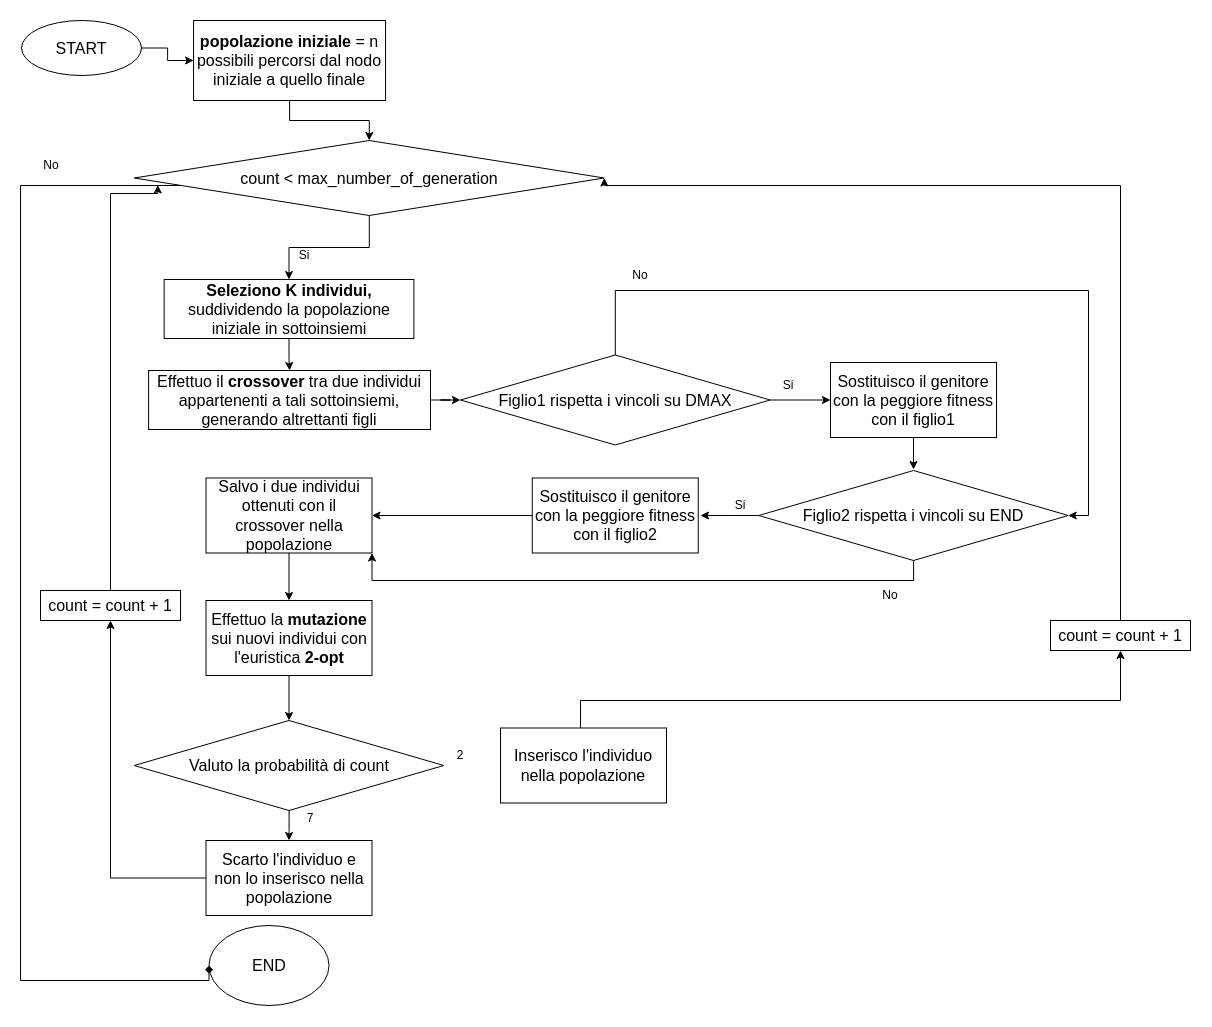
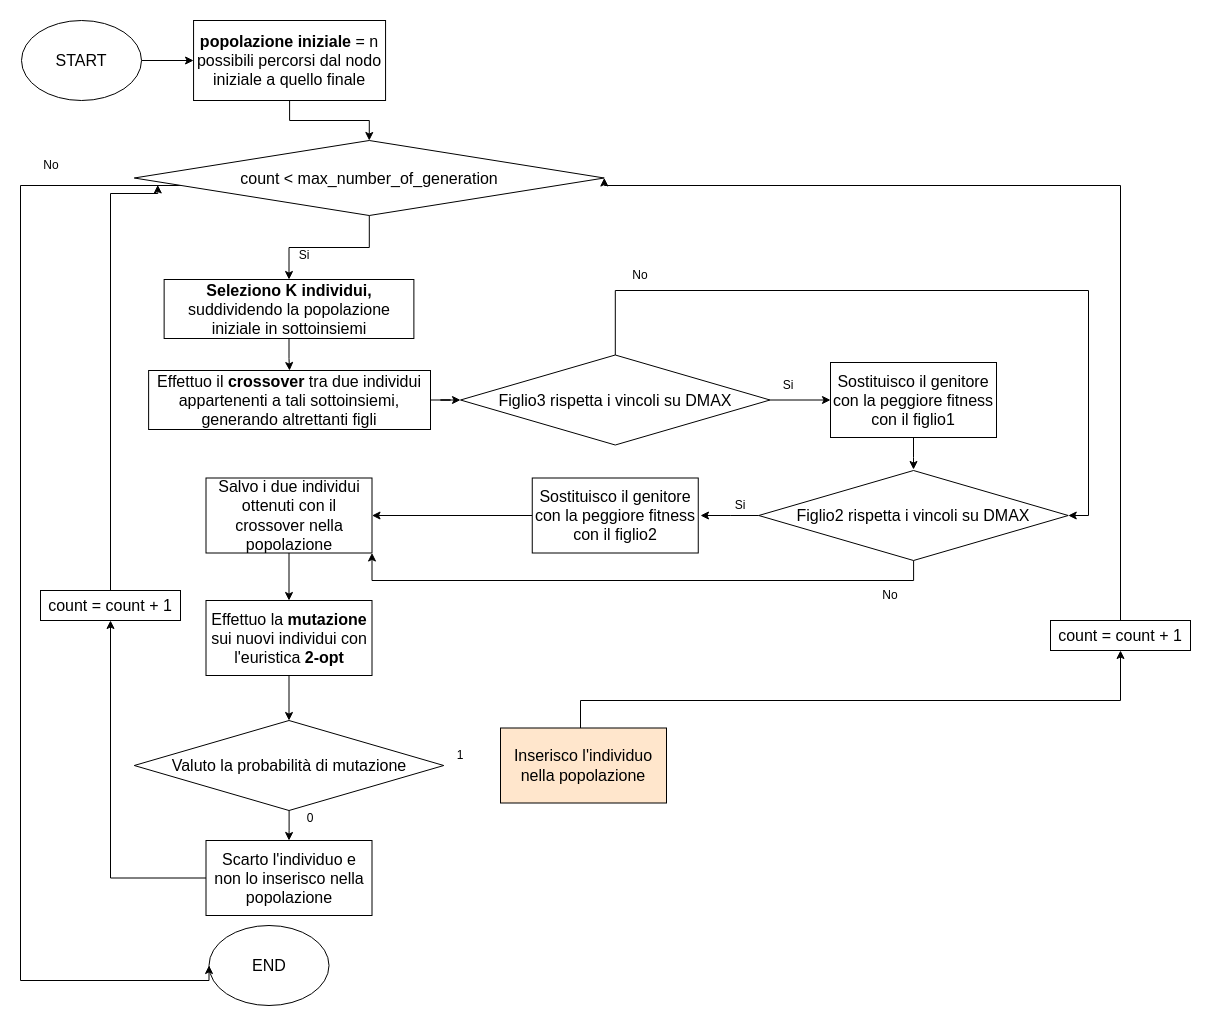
  <mxCell id="0" />
  <mxCell id="1" parent="0" />
  <mxCell id="2" value="" style="edgeStyle=orthogonalEdgeStyle;rounded=0;orthogonalLoop=1;jettySize=auto;entryX=0;entryY=0.5;entryDx=0;entryDy=0;fontSize=16;labelBackgroundColor=none;html=1;" parent="1" source="3" target="5" edge="1"><mxGeometry relative="1" as="geometry" /></mxCell>
- <mxCell id="3" value="START" style="ellipse;fontSize=16;labelBackgroundColor=none;whiteSpace=wrap;html=1;" parent="1" vertex="1"><mxGeometry x="21" y="20" width="120" height="55" as="geometry" /></mxCell>
+ <mxCell id="3" value="START" style="ellipse;fontSize=16;labelBackgroundColor=none;whiteSpace=wrap;html=1;" parent="1" vertex="1"><mxGeometry x="21" y="20" width="120" height="80" as="geometry" /></mxCell>
  <mxCell id="4" style="edgeStyle=orthogonalEdgeStyle;rounded=0;orthogonalLoop=1;jettySize=auto;html=1;entryX=0.5;entryY=0;entryDx=0;entryDy=0;" parent="1" source="5" target="13" edge="1"><mxGeometry relative="1" as="geometry" /></mxCell>
  <mxCell id="5" value="&lt;b&gt;popolazione iniziale&lt;/b&gt; = n possibili percorsi dal nodo iniziale a quello finale" style="rounded=0;fontSize=16;labelBackgroundColor=none;whiteSpace=wrap;html=1;" parent="1" vertex="1"><mxGeometry x="193.06" y="20" width="192" height="80" as="geometry" /></mxCell>
  <mxCell id="6" value="END" style="ellipse;fontSize=16;labelBackgroundColor=none;whiteSpace=wrap;html=1;" parent="1" vertex="1"><mxGeometry x="208.5" y="925" width="120" height="80" as="geometry" /></mxCell>
  <mxCell id="7" style="edgeStyle=orthogonalEdgeStyle;rounded=0;orthogonalLoop=1;jettySize=auto;html=1;entryX=0;entryY=0.5;entryDx=0;entryDy=0;" parent="1" source="8" target="18" edge="1"><mxGeometry relative="1" as="geometry" /></mxCell>
  <mxCell id="8" value="Effettuo il &lt;b&gt;crossover &lt;/b&gt;tra due individui appartenenti a tali sottoinsiemi, generando altrettanti figli" style="rounded=0;fontSize=16;labelBackgroundColor=none;whiteSpace=wrap;html=1;" parent="1" vertex="1"><mxGeometry x="148.12" y="370" width="281.88" height="59" as="geometry" /></mxCell>
  <mxCell id="9" style="edgeStyle=orthogonalEdgeStyle;rounded=0;orthogonalLoop=1;jettySize=auto;html=1;" edge="1" parent="1" source="10"><mxGeometry relative="1" as="geometry"><mxPoint x="913" y="469" as="targetPoint" /></mxGeometry></mxCell>
  <mxCell id="10" value="Sostituisco il genitore con la peggiore fitness con il figlio1" style="rounded=0;fontSize=16;labelBackgroundColor=none;whiteSpace=wrap;html=1;" parent="1" vertex="1"><mxGeometry x="830" y="362" width="166" height="75" as="geometry" /></mxCell>
  <mxCell id="11" style="edgeStyle=orthogonalEdgeStyle;rounded=0;orthogonalLoop=1;jettySize=auto;html=1;entryX=0.5;entryY=0;entryDx=0;entryDy=0;" parent="1" source="13" target="15" edge="1"><mxGeometry relative="1" as="geometry" /></mxCell>
- <mxCell id="12" style="edgeStyle=orthogonalEdgeStyle;rounded=0;orthogonalLoop=1;jettySize=auto;html=1;entryX=0;entryY=0.5;entryDx=0;entryDy=0;endArrow=diamond;" parent="1" source="13" target="6" edge="1"><mxGeometry relative="1" as="geometry"><Array as="points"><mxPoint x="20" y="185" /><mxPoint x="20" y="980" /></Array></mxGeometry></mxCell>
+ <mxCell id="12" style="edgeStyle=orthogonalEdgeStyle;rounded=0;orthogonalLoop=1;jettySize=auto;html=1;entryX=0;entryY=0.5;entryDx=0;entryDy=0;" parent="1" source="13" target="6" edge="1"><mxGeometry relative="1" as="geometry"><Array as="points"><mxPoint x="20" y="185" /><mxPoint x="20" y="980" /></Array></mxGeometry></mxCell>
  <mxCell id="13" value="count &amp;lt; max_number_of_generation" style="rhombus;fontSize=16;labelBackgroundColor=none;whiteSpace=wrap;html=1;" parent="1" vertex="1"><mxGeometry x="133.75" y="140" width="470" height="75" as="geometry" /></mxCell>
  <mxCell id="14" style="edgeStyle=orthogonalEdgeStyle;rounded=0;orthogonalLoop=1;jettySize=auto;html=1;entryX=0.5;entryY=0;entryDx=0;entryDy=0;" parent="1" source="15" target="8" edge="1"><mxGeometry relative="1" as="geometry" /></mxCell>
  <mxCell id="15" value="&lt;b&gt;Seleziono K individui,&lt;/b&gt; suddividendo la&amp;nbsp;popolazione iniziale in sottoinsiemi" style="rounded=0;fontSize=16;labelBackgroundColor=none;whiteSpace=wrap;html=1;" parent="1" vertex="1"><mxGeometry x="163.63" y="279" width="249.75" height="59" as="geometry" /></mxCell>
  <mxCell id="16" style="edgeStyle=orthogonalEdgeStyle;rounded=0;orthogonalLoop=1;jettySize=auto;html=1;entryX=1;entryY=0.5;entryDx=0;entryDy=0;" parent="1" source="18" target="23" edge="1"><mxGeometry relative="1" as="geometry"><Array as="points"><mxPoint x="615" y="290" /><mxPoint x="1088" y="290" /><mxPoint x="1088" y="515" /></Array></mxGeometry></mxCell>
  <mxCell id="17" style="edgeStyle=orthogonalEdgeStyle;rounded=0;orthogonalLoop=1;jettySize=auto;html=1;" parent="1" source="18" target="10" edge="1"><mxGeometry relative="1" as="geometry" /></mxCell>
- <mxCell id="18" value="Figlio1 rispetta i vincoli su DMAX" style="rhombus;fontSize=16;labelBackgroundColor=none;whiteSpace=wrap;html=1;" parent="1" vertex="1"><mxGeometry x="460" y="354.5" width="309.5" height="90" as="geometry" /></mxCell>
+ <mxCell id="18" value="Figlio3 rispetta i vincoli su DMAX" style="rhombus;fontSize=16;labelBackgroundColor=none;whiteSpace=wrap;html=1;" parent="1" vertex="1"><mxGeometry x="460" y="354.5" width="309.5" height="90" as="geometry" /></mxCell>
  <mxCell id="19" style="edgeStyle=orthogonalEdgeStyle;rounded=0;orthogonalLoop=1;jettySize=auto;html=1;entryX=1;entryY=0.5;entryDx=0;entryDy=0;" parent="1" source="20" target="25" edge="1"><mxGeometry relative="1" as="geometry" /></mxCell>
  <mxCell id="20" value="Sostituisco il genitore con la peggiore fitness con il figlio2" style="rounded=0;fontSize=16;labelBackgroundColor=none;whiteSpace=wrap;html=1;" parent="1" vertex="1"><mxGeometry x="531.75" y="477.5" width="166" height="75" as="geometry" /></mxCell>
  <mxCell id="21" style="edgeStyle=orthogonalEdgeStyle;rounded=0;orthogonalLoop=1;jettySize=auto;html=1;" parent="1" source="23" edge="1"><mxGeometry relative="1" as="geometry"><mxPoint x="700" y="515" as="targetPoint" /></mxGeometry></mxCell>
  <mxCell id="22" style="edgeStyle=orthogonalEdgeStyle;rounded=0;orthogonalLoop=1;jettySize=auto;html=1;entryX=1;entryY=1;entryDx=0;entryDy=0;" parent="1" source="23" target="25" edge="1"><mxGeometry relative="1" as="geometry"><Array as="points"><mxPoint x="913" y="580" /><mxPoint x="372" y="580" /></Array></mxGeometry></mxCell>
- <mxCell id="23" value="Figlio2 rispetta i vincoli su END" style="rhombus;fontSize=16;labelBackgroundColor=none;whiteSpace=wrap;html=1;" parent="1" vertex="1"><mxGeometry x="758.25" y="470" width="309.5" height="90" as="geometry" /></mxCell>
+ <mxCell id="23" value="Figlio2 rispetta i vincoli su DMAX" style="rhombus;fontSize=16;labelBackgroundColor=none;whiteSpace=wrap;html=1;" parent="1" vertex="1"><mxGeometry x="758.25" y="470" width="309.5" height="90" as="geometry" /></mxCell>
  <mxCell id="24" style="edgeStyle=orthogonalEdgeStyle;rounded=0;orthogonalLoop=1;jettySize=auto;html=1;entryX=0.5;entryY=0;entryDx=0;entryDy=0;" parent="1" source="25" target="27" edge="1"><mxGeometry relative="1" as="geometry" /></mxCell>
  <mxCell id="25" value="Salvo i due individui ottenuti con il crossover nella popolazione" style="rounded=0;fontSize=16;labelBackgroundColor=none;whiteSpace=wrap;html=1;" parent="1" vertex="1"><mxGeometry x="205.5" y="477.5" width="166" height="75" as="geometry" /></mxCell>
  <mxCell id="26" style="edgeStyle=orthogonalEdgeStyle;rounded=0;orthogonalLoop=1;jettySize=auto;html=1;entryX=0.5;entryY=0;entryDx=0;entryDy=0;" parent="1" source="27" target="29" edge="1"><mxGeometry relative="1" as="geometry"><mxPoint x="290" y="730" as="targetPoint" /></mxGeometry></mxCell>
  <mxCell id="27" value="Effettuo la &lt;b&gt;mutazione &lt;/b&gt;sui nuovi individui con l'euristica &lt;b&gt;2-opt&lt;/b&gt;" style="rounded=0;fontSize=16;labelBackgroundColor=none;whiteSpace=wrap;html=1;" parent="1" vertex="1"><mxGeometry x="205.5" y="600" width="166" height="75" as="geometry" /></mxCell>
  <mxCell id="28" style="edgeStyle=orthogonalEdgeStyle;rounded=0;orthogonalLoop=1;jettySize=auto;html=1;entryX=0.5;entryY=0;entryDx=0;entryDy=0;" parent="1" source="29" target="33" edge="1"><mxGeometry relative="1" as="geometry" /></mxCell>
- <mxCell id="29" value="Valuto la probabilità di count" style="rhombus;fontSize=16;labelBackgroundColor=none;whiteSpace=wrap;html=1;" parent="1" vertex="1"><mxGeometry x="133.75" y="720" width="309.5" height="90" as="geometry" /></mxCell>
+ <mxCell id="29" value="Valuto la probabilità di mutazione" style="rhombus;fontSize=16;labelBackgroundColor=none;whiteSpace=wrap;html=1;" parent="1" vertex="1"><mxGeometry x="133.75" y="720" width="309.5" height="90" as="geometry" /></mxCell>
  <mxCell id="30" style="edgeStyle=orthogonalEdgeStyle;rounded=0;orthogonalLoop=1;jettySize=auto;html=1;entryX=0.5;entryY=1;entryDx=0;entryDy=0;" parent="1" source="31" target="35" edge="1"><mxGeometry relative="1" as="geometry"><mxPoint x="350" y="980" as="targetPoint" /><Array as="points"><mxPoint x="580" y="700" /><mxPoint x="1120" y="700" /></Array></mxGeometry></mxCell>
- <mxCell id="31" value="Inserisco l'individuo nella popolazione" style="rounded=0;fontSize=16;labelBackgroundColor=none;whiteSpace=wrap;html=1;" parent="1" vertex="1"><mxGeometry x="500" y="727.5" width="166" height="75" as="geometry" /></mxCell>
+ <mxCell id="31" value="Inserisco l'individuo nella popolazione" style="rounded=0;fontSize=16;labelBackgroundColor=none;whiteSpace=wrap;html=1;fillColor=#ffe6cc;" parent="1" vertex="1"><mxGeometry x="500" y="727.5" width="166" height="75" as="geometry" /></mxCell>
  <mxCell id="32" style="edgeStyle=orthogonalEdgeStyle;rounded=0;orthogonalLoop=1;jettySize=auto;html=1;entryX=0.5;entryY=1;entryDx=0;entryDy=0;" parent="1" source="33" target="37" edge="1"><mxGeometry relative="1" as="geometry" /></mxCell>
  <mxCell id="33" value="Scarto l'individuo e non lo inserisco nella popolazione" style="rounded=0;fontSize=16;labelBackgroundColor=none;whiteSpace=wrap;html=1;" parent="1" vertex="1"><mxGeometry x="205.5" y="840" width="166" height="75" as="geometry" /></mxCell>
  <mxCell id="34" style="edgeStyle=orthogonalEdgeStyle;rounded=0;orthogonalLoop=1;jettySize=auto;html=1;entryX=1;entryY=0.5;entryDx=0;entryDy=0;" parent="1" source="35" target="13" edge="1"><mxGeometry relative="1" as="geometry"><Array as="points"><mxPoint x="1120" y="185" /></Array></mxGeometry></mxCell>
  <mxCell id="35" value="count = count + 1" style="rounded=0;fontSize=16;labelBackgroundColor=none;whiteSpace=wrap;html=1;" parent="1" vertex="1"><mxGeometry x="1050" y="620" width="140" height="30" as="geometry" /></mxCell>
  <mxCell id="36" style="edgeStyle=orthogonalEdgeStyle;rounded=0;orthogonalLoop=1;jettySize=auto;html=1;entryX=0.05;entryY=0.593;entryDx=0;entryDy=0;entryPerimeter=0;" parent="1" source="37" target="13" edge="1"><mxGeometry relative="1" as="geometry"><Array as="points"><mxPoint x="110" y="193" /></Array></mxGeometry></mxCell>
  <mxCell id="37" value="count = count + 1" style="rounded=0;fontSize=16;labelBackgroundColor=none;whiteSpace=wrap;html=1;" parent="1" vertex="1"><mxGeometry x="40" y="590" width="140" height="30" as="geometry" /></mxCell>
  <mxCell id="38" value="Si" style="text;html=1;strokeColor=none;fillColor=none;align=center;verticalAlign=middle;whiteSpace=wrap;rounded=0;" parent="1" vertex="1"><mxGeometry x="274" y="240" width="60" height="30" as="geometry" /></mxCell>
  <mxCell id="39" value="No" style="text;html=1;strokeColor=none;fillColor=none;align=center;verticalAlign=middle;whiteSpace=wrap;rounded=0;" parent="1" vertex="1"><mxGeometry x="21" y="150" width="60" height="30" as="geometry" /></mxCell>
  <mxCell id="40" value="Si" style="text;html=1;strokeColor=none;fillColor=none;align=center;verticalAlign=middle;whiteSpace=wrap;rounded=0;" parent="1" vertex="1"><mxGeometry x="758.25" y="370" width="60" height="30" as="geometry" /></mxCell>
  <mxCell id="41" value="Si" style="text;html=1;strokeColor=none;fillColor=none;align=center;verticalAlign=middle;whiteSpace=wrap;rounded=0;" parent="1" vertex="1"><mxGeometry x="709.5" y="490" width="60" height="30" as="geometry" /></mxCell>
  <mxCell id="42" value="No" style="text;html=1;strokeColor=none;fillColor=none;align=center;verticalAlign=middle;whiteSpace=wrap;rounded=0;" parent="1" vertex="1"><mxGeometry x="610" y="260" width="60" height="30" as="geometry" /></mxCell>
  <mxCell id="43" value="No" style="text;html=1;strokeColor=none;fillColor=none;align=center;verticalAlign=middle;whiteSpace=wrap;rounded=0;" parent="1" vertex="1"><mxGeometry x="860" y="580" width="60" height="30" as="geometry" /></mxCell>
- <mxCell id="44" value="2" style="text;html=1;strokeColor=none;fillColor=none;align=center;verticalAlign=middle;whiteSpace=wrap;rounded=0;" parent="1" vertex="1"><mxGeometry x="430" y="740" width="60" height="30" as="geometry" /></mxCell>
- <mxCell id="45" value="7" style="text;html=1;strokeColor=none;fillColor=none;align=center;verticalAlign=middle;whiteSpace=wrap;rounded=0;" parent="1" vertex="1"><mxGeometry x="280" y="802.5" width="60" height="30" as="geometry" /></mxCell>
+ <mxCell id="44" value="1" style="text;html=1;strokeColor=none;fillColor=none;align=center;verticalAlign=middle;whiteSpace=wrap;rounded=0;" parent="1" vertex="1"><mxGeometry x="430" y="740" width="60" height="30" as="geometry" /></mxCell>
+ <mxCell id="45" value="0" style="text;html=1;strokeColor=none;fillColor=none;align=center;verticalAlign=middle;whiteSpace=wrap;rounded=0;" parent="1" vertex="1"><mxGeometry x="280" y="802.5" width="60" height="30" as="geometry" /></mxCell>
